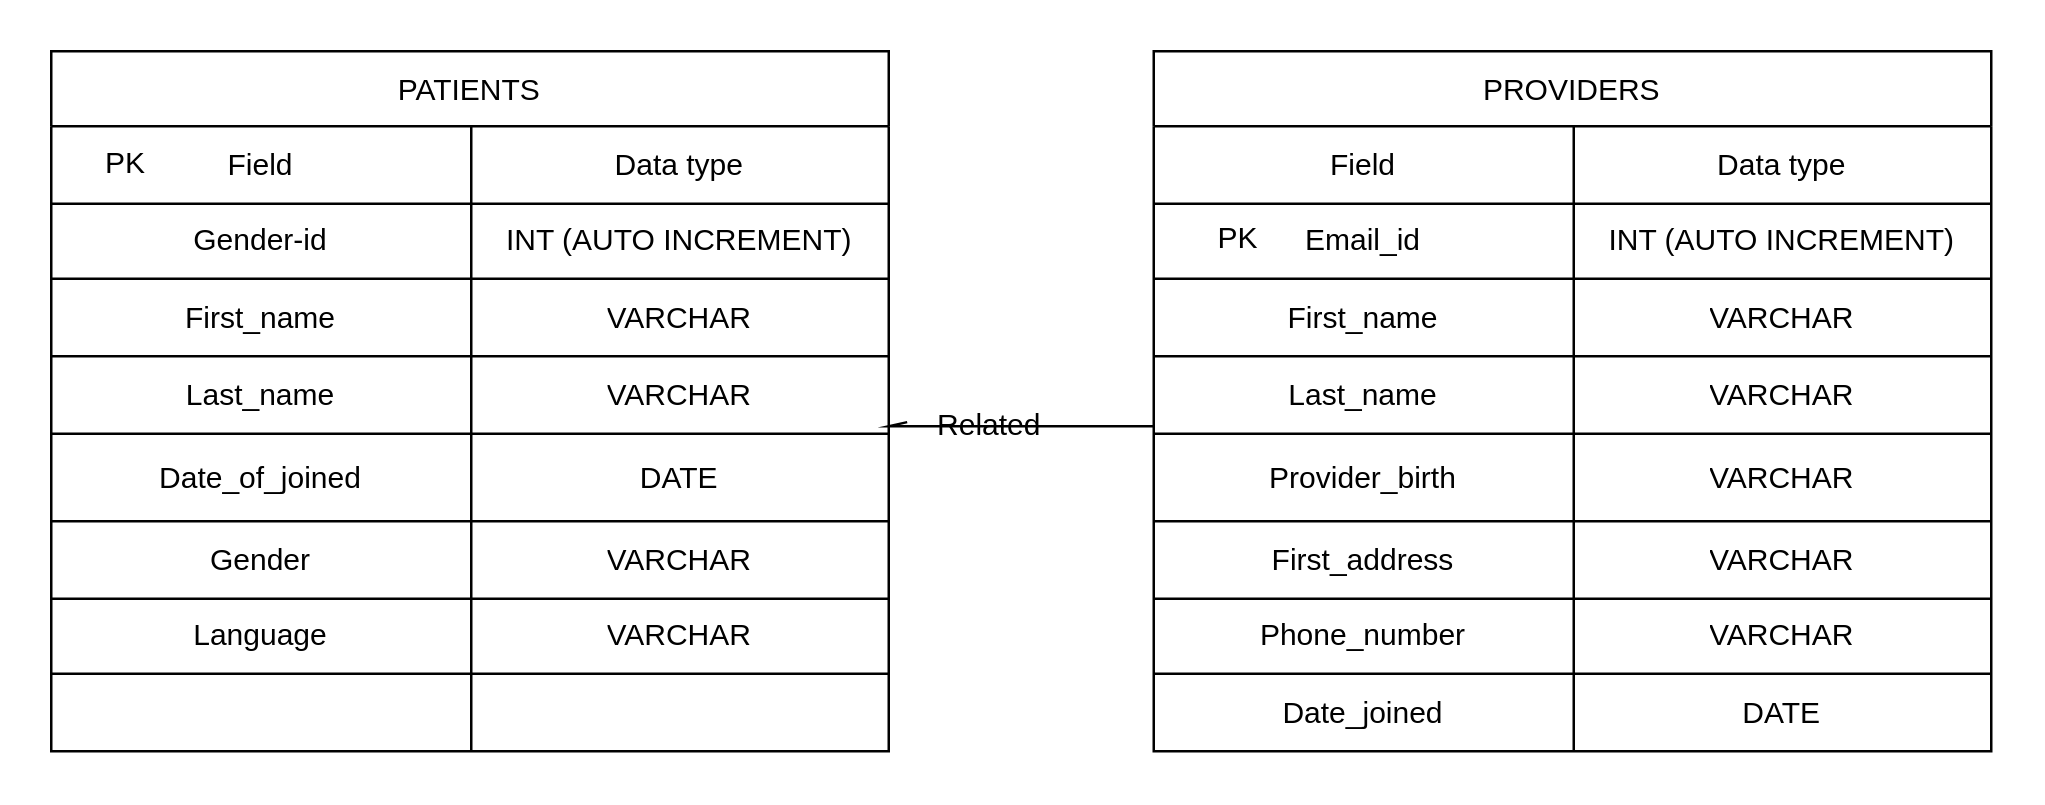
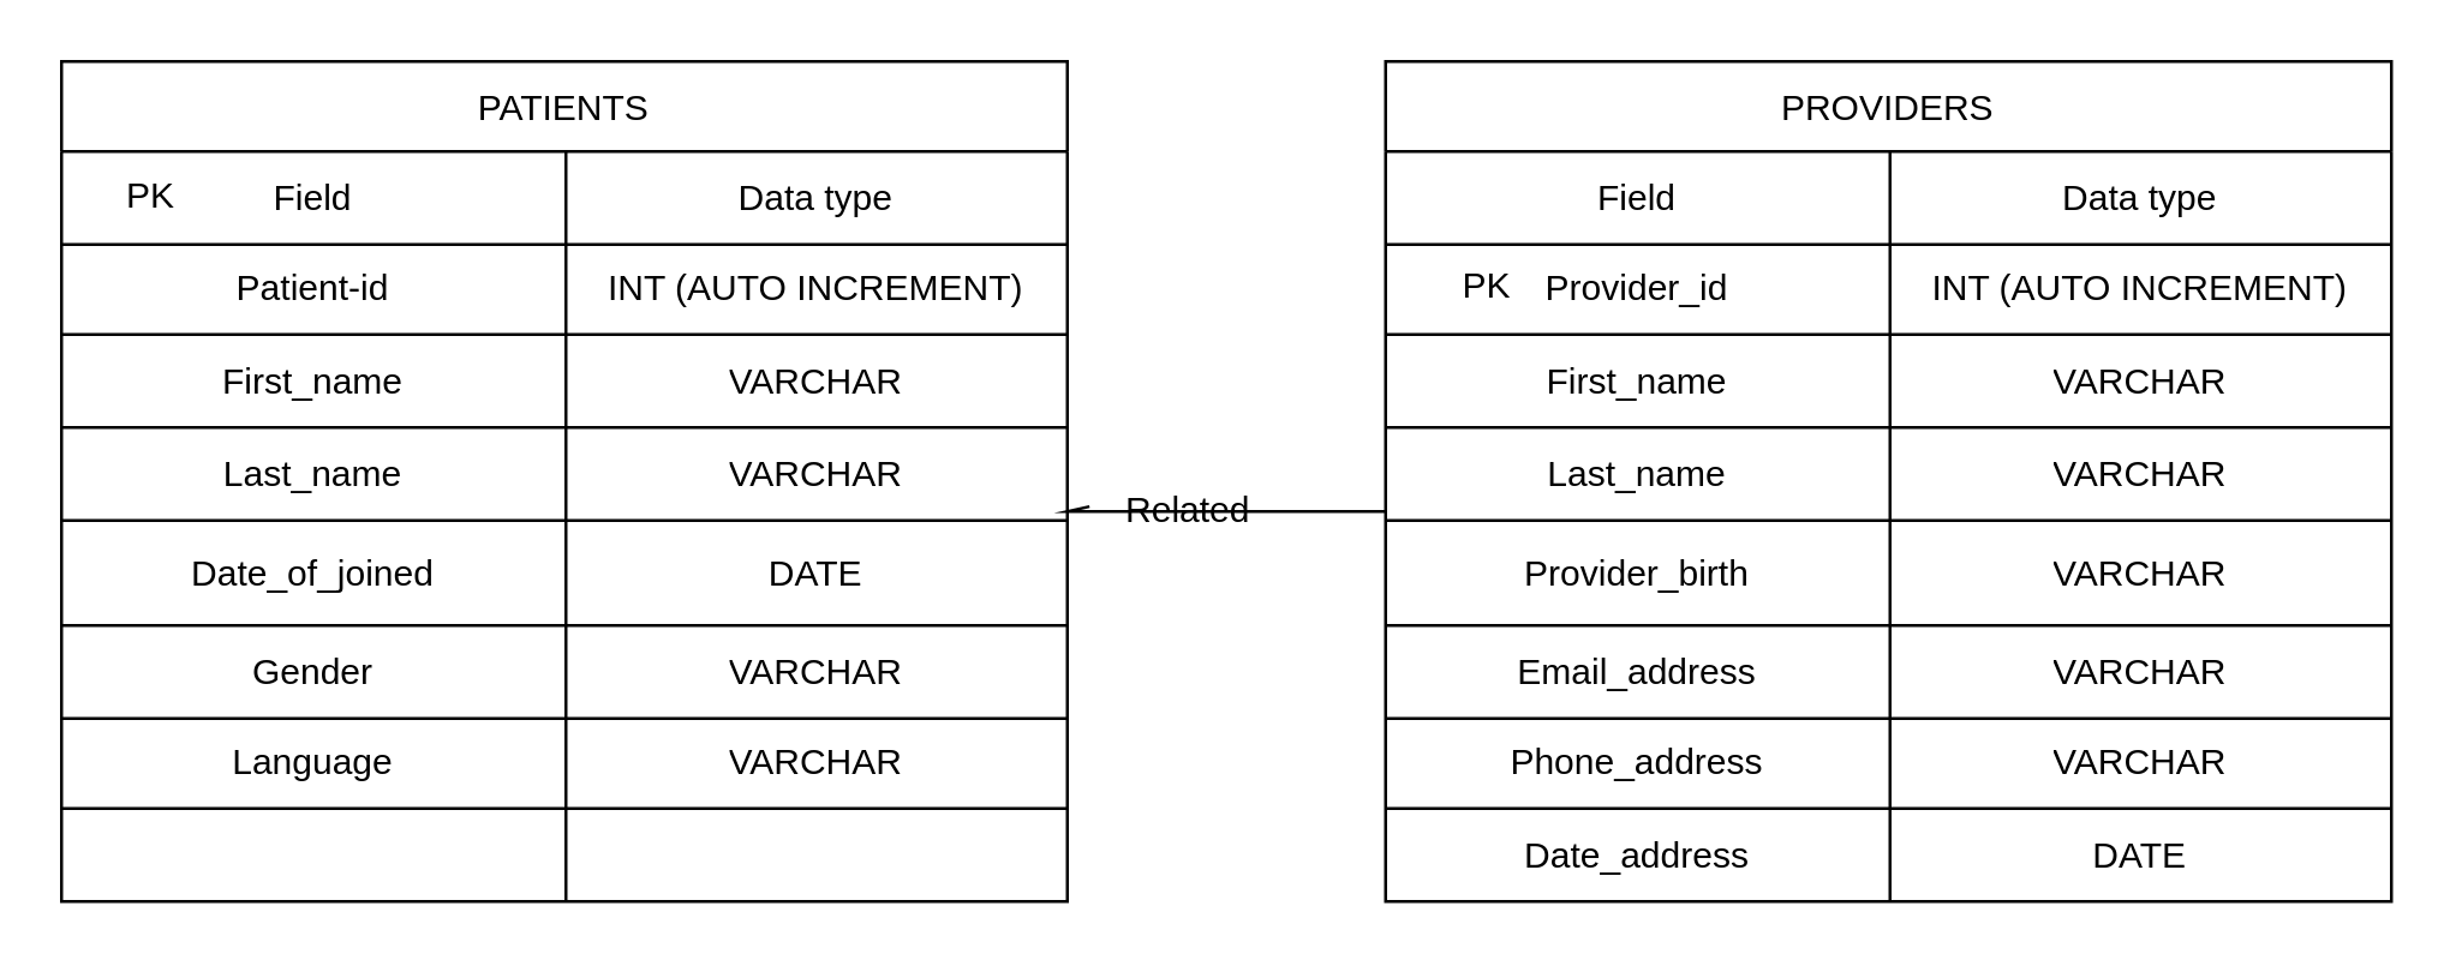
  <mxCell id="0" />
  <mxCell id="1" parent="0" />
  <mxCell id="2" value="PATIENTS" style="shape=table;startSize=30;container=1;collapsible=0;childLayout=tableLayout;shadow=0;" vertex="1" parent="1"><mxGeometry x="20" y="20" width="335" height="280" as="geometry" /></mxCell>
  <mxCell id="3" value="" style="shape=tableRow;horizontal=0;startSize=0;swimlaneHead=0;swimlaneBody=0;strokeColor=inherit;top=0;left=0;bottom=0;right=0;collapsible=0;dropTarget=0;fillColor=none;points=[[0,0.5],[1,0.5]];portConstraint=eastwest;" vertex="1" parent="2"><mxGeometry y="30" width="335" height="31" as="geometry" /></mxCell>
  <mxCell id="4" value="Field" style="shape=partialRectangle;html=1;whiteSpace=wrap;connectable=0;strokeColor=inherit;overflow=hidden;fillColor=none;top=0;left=0;bottom=0;right=0;pointerEvents=1;" vertex="1" parent="3"><mxGeometry width="168" height="31" as="geometry"><mxRectangle width="168" height="31" as="alternateBounds" /></mxGeometry></mxCell>
  <mxCell id="5" value="Data type" style="shape=partialRectangle;html=1;whiteSpace=wrap;connectable=0;strokeColor=inherit;overflow=hidden;fillColor=none;top=0;left=0;bottom=0;right=0;pointerEvents=1;" vertex="1" parent="3"><mxGeometry x="168" width="167" height="31" as="geometry"><mxRectangle width="167" height="31" as="alternateBounds" /></mxGeometry></mxCell>
  <mxCell id="6" value="" style="shape=tableRow;horizontal=0;startSize=0;swimlaneHead=0;swimlaneBody=0;strokeColor=inherit;top=0;left=0;bottom=0;right=0;collapsible=0;dropTarget=0;fillColor=none;points=[[0,0.5],[1,0.5]];portConstraint=eastwest;" vertex="1" parent="2"><mxGeometry y="61" width="335" height="30" as="geometry" /></mxCell>
- <mxCell id="7" value="Gender-id" style="shape=partialRectangle;html=1;whiteSpace=wrap;connectable=0;strokeColor=inherit;overflow=hidden;fillColor=none;top=0;left=0;bottom=0;right=0;pointerEvents=1;" vertex="1" parent="6"><mxGeometry width="168" height="30" as="geometry"><mxRectangle width="168" height="30" as="alternateBounds" /></mxGeometry></mxCell>
+ <mxCell id="7" value="Patient-id" style="shape=partialRectangle;html=1;whiteSpace=wrap;connectable=0;strokeColor=inherit;overflow=hidden;fillColor=none;top=0;left=0;bottom=0;right=0;pointerEvents=1;" vertex="1" parent="6"><mxGeometry width="168" height="30" as="geometry"><mxRectangle width="168" height="30" as="alternateBounds" /></mxGeometry></mxCell>
  <mxCell id="8" value="INT (AUTO INCREMENT)" style="shape=partialRectangle;html=1;whiteSpace=wrap;connectable=0;strokeColor=inherit;overflow=hidden;fillColor=none;top=0;left=0;bottom=0;right=0;pointerEvents=1;" vertex="1" parent="6"><mxGeometry x="168" width="167" height="30" as="geometry"><mxRectangle width="167" height="30" as="alternateBounds" /></mxGeometry></mxCell>
  <mxCell id="9" value="" style="shape=tableRow;horizontal=0;startSize=0;swimlaneHead=0;swimlaneBody=0;strokeColor=inherit;top=0;left=0;bottom=0;right=0;collapsible=0;dropTarget=0;fillColor=none;points=[[0,0.5],[1,0.5]];portConstraint=eastwest;" vertex="1" parent="2"><mxGeometry y="91" width="335" height="31" as="geometry" /></mxCell>
  <mxCell id="10" value="First_name" style="shape=partialRectangle;html=1;whiteSpace=wrap;connectable=0;strokeColor=inherit;overflow=hidden;fillColor=none;top=0;left=0;bottom=0;right=0;pointerEvents=1;" vertex="1" parent="9"><mxGeometry width="168" height="31" as="geometry"><mxRectangle width="168" height="31" as="alternateBounds" /></mxGeometry></mxCell>
  <mxCell id="11" value="VARCHAR" style="shape=partialRectangle;html=1;whiteSpace=wrap;connectable=0;strokeColor=inherit;overflow=hidden;fillColor=none;top=0;left=0;bottom=0;right=0;pointerEvents=1;" vertex="1" parent="9"><mxGeometry x="168" width="167" height="31" as="geometry"><mxRectangle width="167" height="31" as="alternateBounds" /></mxGeometry></mxCell>
  <mxCell id="12" value="" style="shape=tableRow;horizontal=0;startSize=0;swimlaneHead=0;swimlaneBody=0;strokeColor=inherit;top=0;left=0;bottom=0;right=0;collapsible=0;dropTarget=0;fillColor=none;points=[[0,0.5],[1,0.5]];portConstraint=eastwest;" vertex="1" parent="2"><mxGeometry y="122" width="335" height="31" as="geometry" /></mxCell>
  <mxCell id="13" value="Last_name" style="shape=partialRectangle;html=1;whiteSpace=wrap;connectable=0;strokeColor=inherit;overflow=hidden;fillColor=none;top=0;left=0;bottom=0;right=0;pointerEvents=1;" vertex="1" parent="12"><mxGeometry width="168" height="31" as="geometry"><mxRectangle width="168" height="31" as="alternateBounds" /></mxGeometry></mxCell>
  <mxCell id="14" value="VARCHAR" style="shape=partialRectangle;html=1;whiteSpace=wrap;connectable=0;strokeColor=inherit;overflow=hidden;fillColor=none;top=0;left=0;bottom=0;right=0;pointerEvents=1;" vertex="1" parent="12"><mxGeometry x="168" width="167" height="31" as="geometry"><mxRectangle width="167" height="31" as="alternateBounds" /></mxGeometry></mxCell>
  <mxCell id="15" value="" style="shape=tableRow;horizontal=0;startSize=0;swimlaneHead=0;swimlaneBody=0;strokeColor=inherit;top=0;left=0;bottom=0;right=0;collapsible=0;dropTarget=0;fillColor=none;points=[[0,0.5],[1,0.5]];portConstraint=eastwest;" vertex="1" parent="2"><mxGeometry y="153" width="335" height="35" as="geometry" /></mxCell>
  <mxCell id="16" value="Date_of_joined" style="shape=partialRectangle;html=1;whiteSpace=wrap;connectable=0;strokeColor=inherit;overflow=hidden;fillColor=none;top=0;left=0;bottom=0;right=0;pointerEvents=1;" vertex="1" parent="15"><mxGeometry width="168" height="35" as="geometry"><mxRectangle width="168" height="35" as="alternateBounds" /></mxGeometry></mxCell>
  <mxCell id="17" value="DATE" style="shape=partialRectangle;html=1;whiteSpace=wrap;connectable=0;strokeColor=inherit;overflow=hidden;fillColor=none;top=0;left=0;bottom=0;right=0;pointerEvents=1;" vertex="1" parent="15"><mxGeometry x="168" width="167" height="35" as="geometry"><mxRectangle width="167" height="35" as="alternateBounds" /></mxGeometry></mxCell>
  <mxCell id="18" value="" style="shape=tableRow;horizontal=0;startSize=0;swimlaneHead=0;swimlaneBody=0;strokeColor=inherit;top=0;left=0;bottom=0;right=0;collapsible=0;dropTarget=0;fillColor=none;points=[[0,0.5],[1,0.5]];portConstraint=eastwest;" vertex="1" parent="2"><mxGeometry y="188" width="335" height="31" as="geometry" /></mxCell>
  <mxCell id="19" value="Gender" style="shape=partialRectangle;html=1;whiteSpace=wrap;connectable=0;strokeColor=inherit;overflow=hidden;fillColor=none;top=0;left=0;bottom=0;right=0;pointerEvents=1;" vertex="1" parent="18"><mxGeometry width="168" height="31" as="geometry"><mxRectangle width="168" height="31" as="alternateBounds" /></mxGeometry></mxCell>
  <mxCell id="20" value="VARCHAR" style="shape=partialRectangle;html=1;whiteSpace=wrap;connectable=0;strokeColor=inherit;overflow=hidden;fillColor=none;top=0;left=0;bottom=0;right=0;pointerEvents=1;" vertex="1" parent="18"><mxGeometry x="168" width="167" height="31" as="geometry"><mxRectangle width="167" height="31" as="alternateBounds" /></mxGeometry></mxCell>
  <mxCell id="21" value="" style="shape=tableRow;horizontal=0;startSize=0;swimlaneHead=0;swimlaneBody=0;strokeColor=inherit;top=0;left=0;bottom=0;right=0;collapsible=0;dropTarget=0;fillColor=none;points=[[0,0.5],[1,0.5]];portConstraint=eastwest;" vertex="1" parent="2"><mxGeometry y="219" width="335" height="30" as="geometry" /></mxCell>
  <mxCell id="22" value="Language" style="shape=partialRectangle;html=1;whiteSpace=wrap;connectable=0;strokeColor=inherit;overflow=hidden;fillColor=none;top=0;left=0;bottom=0;right=0;pointerEvents=1;" vertex="1" parent="21"><mxGeometry width="168" height="30" as="geometry"><mxRectangle width="168" height="30" as="alternateBounds" /></mxGeometry></mxCell>
  <mxCell id="23" value="VARCHAR" style="shape=partialRectangle;html=1;whiteSpace=wrap;connectable=0;strokeColor=inherit;overflow=hidden;fillColor=none;top=0;left=0;bottom=0;right=0;pointerEvents=1;" vertex="1" parent="21"><mxGeometry x="168" width="167" height="30" as="geometry"><mxRectangle width="167" height="30" as="alternateBounds" /></mxGeometry></mxCell>
  <mxCell id="24" value="" style="shape=tableRow;horizontal=0;startSize=0;swimlaneHead=0;swimlaneBody=0;strokeColor=inherit;top=0;left=0;bottom=0;right=0;collapsible=0;dropTarget=0;fillColor=none;points=[[0,0.5],[1,0.5]];portConstraint=eastwest;" vertex="1" parent="2"><mxGeometry y="249" width="335" height="31" as="geometry" /></mxCell>
  <mxCell id="25" value="" style="shape=partialRectangle;html=1;whiteSpace=wrap;connectable=0;strokeColor=inherit;overflow=hidden;fillColor=none;top=0;left=0;bottom=0;right=0;pointerEvents=1;" vertex="1" parent="24"><mxGeometry width="168" height="31" as="geometry"><mxRectangle width="168" height="31" as="alternateBounds" /></mxGeometry></mxCell>
  <mxCell id="26" value="" style="shape=partialRectangle;html=1;whiteSpace=wrap;connectable=0;strokeColor=inherit;overflow=hidden;fillColor=none;top=0;left=0;bottom=0;right=0;pointerEvents=1;" vertex="1" parent="24"><mxGeometry x="168" width="167" height="31" as="geometry"><mxRectangle width="167" height="31" as="alternateBounds" /></mxGeometry></mxCell>
  <mxCell id="27" value="PK" style="text;html=1;align=center;verticalAlign=middle;whiteSpace=wrap;rounded=0;" vertex="1" parent="1"><mxGeometry x="20" y="50" width="60" height="30" as="geometry" /></mxCell>
  <mxCell id="28" value="PROVIDERS" style="shape=table;startSize=30;container=1;collapsible=0;childLayout=tableLayout;shadow=0;" vertex="1" parent="1"><mxGeometry x="461" y="20" width="335" height="280" as="geometry" /></mxCell>
  <mxCell id="29" value="" style="shape=tableRow;horizontal=0;startSize=0;swimlaneHead=0;swimlaneBody=0;strokeColor=inherit;top=0;left=0;bottom=0;right=0;collapsible=0;dropTarget=0;fillColor=none;points=[[0,0.5],[1,0.5]];portConstraint=eastwest;" vertex="1" parent="28"><mxGeometry y="30" width="335" height="31" as="geometry" /></mxCell>
  <mxCell id="30" value="Field" style="shape=partialRectangle;html=1;whiteSpace=wrap;connectable=0;strokeColor=inherit;overflow=hidden;fillColor=none;top=0;left=0;bottom=0;right=0;pointerEvents=1;" vertex="1" parent="29"><mxGeometry width="168" height="31" as="geometry"><mxRectangle width="168" height="31" as="alternateBounds" /></mxGeometry></mxCell>
  <mxCell id="31" value="Data type" style="shape=partialRectangle;html=1;whiteSpace=wrap;connectable=0;strokeColor=inherit;overflow=hidden;fillColor=none;top=0;left=0;bottom=0;right=0;pointerEvents=1;" vertex="1" parent="29"><mxGeometry x="168" width="167" height="31" as="geometry"><mxRectangle width="167" height="31" as="alternateBounds" /></mxGeometry></mxCell>
  <mxCell id="32" value="" style="shape=tableRow;horizontal=0;startSize=0;swimlaneHead=0;swimlaneBody=0;strokeColor=inherit;top=0;left=0;bottom=0;right=0;collapsible=0;dropTarget=0;fillColor=none;points=[[0,0.5],[1,0.5]];portConstraint=eastwest;" vertex="1" parent="28"><mxGeometry y="61" width="335" height="30" as="geometry" /></mxCell>
- <mxCell id="33" value="Email_id" style="shape=partialRectangle;html=1;whiteSpace=wrap;connectable=0;strokeColor=inherit;overflow=hidden;fillColor=none;top=0;left=0;bottom=0;right=0;pointerEvents=1;" vertex="1" parent="32"><mxGeometry width="168" height="30" as="geometry"><mxRectangle width="168" height="30" as="alternateBounds" /></mxGeometry></mxCell>
+ <mxCell id="33" value="Provider_id" style="shape=partialRectangle;html=1;whiteSpace=wrap;connectable=0;strokeColor=inherit;overflow=hidden;fillColor=none;top=0;left=0;bottom=0;right=0;pointerEvents=1;" vertex="1" parent="32"><mxGeometry width="168" height="30" as="geometry"><mxRectangle width="168" height="30" as="alternateBounds" /></mxGeometry></mxCell>
  <mxCell id="34" value="INT (AUTO INCREMENT)" style="shape=partialRectangle;html=1;whiteSpace=wrap;connectable=0;strokeColor=inherit;overflow=hidden;fillColor=none;top=0;left=0;bottom=0;right=0;pointerEvents=1;" vertex="1" parent="32"><mxGeometry x="168" width="167" height="30" as="geometry"><mxRectangle width="167" height="30" as="alternateBounds" /></mxGeometry></mxCell>
  <mxCell id="35" value="" style="shape=tableRow;horizontal=0;startSize=0;swimlaneHead=0;swimlaneBody=0;strokeColor=inherit;top=0;left=0;bottom=0;right=0;collapsible=0;dropTarget=0;fillColor=none;points=[[0,0.5],[1,0.5]];portConstraint=eastwest;" vertex="1" parent="28"><mxGeometry y="91" width="335" height="31" as="geometry" /></mxCell>
  <mxCell id="36" value="First_name" style="shape=partialRectangle;html=1;whiteSpace=wrap;connectable=0;strokeColor=inherit;overflow=hidden;fillColor=none;top=0;left=0;bottom=0;right=0;pointerEvents=1;" vertex="1" parent="35"><mxGeometry width="168" height="31" as="geometry"><mxRectangle width="168" height="31" as="alternateBounds" /></mxGeometry></mxCell>
  <mxCell id="37" value="VARCHAR" style="shape=partialRectangle;html=1;whiteSpace=wrap;connectable=0;strokeColor=inherit;overflow=hidden;fillColor=none;top=0;left=0;bottom=0;right=0;pointerEvents=1;" vertex="1" parent="35"><mxGeometry x="168" width="167" height="31" as="geometry"><mxRectangle width="167" height="31" as="alternateBounds" /></mxGeometry></mxCell>
  <mxCell id="38" value="" style="shape=tableRow;horizontal=0;startSize=0;swimlaneHead=0;swimlaneBody=0;strokeColor=inherit;top=0;left=0;bottom=0;right=0;collapsible=0;dropTarget=0;fillColor=none;points=[[0,0.5],[1,0.5]];portConstraint=eastwest;" vertex="1" parent="28"><mxGeometry y="122" width="335" height="31" as="geometry" /></mxCell>
  <mxCell id="39" value="Last_name" style="shape=partialRectangle;html=1;whiteSpace=wrap;connectable=0;strokeColor=inherit;overflow=hidden;fillColor=none;top=0;left=0;bottom=0;right=0;pointerEvents=1;" vertex="1" parent="38"><mxGeometry width="168" height="31" as="geometry"><mxRectangle width="168" height="31" as="alternateBounds" /></mxGeometry></mxCell>
  <mxCell id="40" value="VARCHAR" style="shape=partialRectangle;html=1;whiteSpace=wrap;connectable=0;strokeColor=inherit;overflow=hidden;fillColor=none;top=0;left=0;bottom=0;right=0;pointerEvents=1;" vertex="1" parent="38"><mxGeometry x="168" width="167" height="31" as="geometry"><mxRectangle width="167" height="31" as="alternateBounds" /></mxGeometry></mxCell>
  <mxCell id="41" value="" style="shape=tableRow;horizontal=0;startSize=0;swimlaneHead=0;swimlaneBody=0;strokeColor=inherit;top=0;left=0;bottom=0;right=0;collapsible=0;dropTarget=0;fillColor=none;points=[[0,0.5],[1,0.5]];portConstraint=eastwest;" vertex="1" parent="28"><mxGeometry y="153" width="335" height="35" as="geometry" /></mxCell>
  <mxCell id="42" value="Provider_birth" style="shape=partialRectangle;html=1;whiteSpace=wrap;connectable=0;strokeColor=inherit;overflow=hidden;fillColor=none;top=0;left=0;bottom=0;right=0;pointerEvents=1;" vertex="1" parent="41"><mxGeometry width="168" height="35" as="geometry"><mxRectangle width="168" height="35" as="alternateBounds" /></mxGeometry></mxCell>
  <mxCell id="43" value="VARCHAR" style="shape=partialRectangle;html=1;whiteSpace=wrap;connectable=0;strokeColor=inherit;overflow=hidden;fillColor=none;top=0;left=0;bottom=0;right=0;pointerEvents=1;" vertex="1" parent="41"><mxGeometry x="168" width="167" height="35" as="geometry"><mxRectangle width="167" height="35" as="alternateBounds" /></mxGeometry></mxCell>
  <mxCell id="44" value="" style="shape=tableRow;horizontal=0;startSize=0;swimlaneHead=0;swimlaneBody=0;strokeColor=inherit;top=0;left=0;bottom=0;right=0;collapsible=0;dropTarget=0;fillColor=none;points=[[0,0.5],[1,0.5]];portConstraint=eastwest;" vertex="1" parent="28"><mxGeometry y="188" width="335" height="31" as="geometry" /></mxCell>
- <mxCell id="45" value="First_address" style="shape=partialRectangle;html=1;whiteSpace=wrap;connectable=0;strokeColor=inherit;overflow=hidden;fillColor=none;top=0;left=0;bottom=0;right=0;pointerEvents=1;" vertex="1" parent="44"><mxGeometry width="168" height="31" as="geometry"><mxRectangle width="168" height="31" as="alternateBounds" /></mxGeometry></mxCell>
+ <mxCell id="45" value="Email_address" style="shape=partialRectangle;html=1;whiteSpace=wrap;connectable=0;strokeColor=inherit;overflow=hidden;fillColor=none;top=0;left=0;bottom=0;right=0;pointerEvents=1;" vertex="1" parent="44"><mxGeometry width="168" height="31" as="geometry"><mxRectangle width="168" height="31" as="alternateBounds" /></mxGeometry></mxCell>
  <mxCell id="46" value="VARCHAR" style="shape=partialRectangle;html=1;whiteSpace=wrap;connectable=0;strokeColor=inherit;overflow=hidden;fillColor=none;top=0;left=0;bottom=0;right=0;pointerEvents=1;" vertex="1" parent="44"><mxGeometry x="168" width="167" height="31" as="geometry"><mxRectangle width="167" height="31" as="alternateBounds" /></mxGeometry></mxCell>
  <mxCell id="47" value="" style="shape=tableRow;horizontal=0;startSize=0;swimlaneHead=0;swimlaneBody=0;strokeColor=inherit;top=0;left=0;bottom=0;right=0;collapsible=0;dropTarget=0;fillColor=none;points=[[0,0.5],[1,0.5]];portConstraint=eastwest;" vertex="1" parent="28"><mxGeometry y="219" width="335" height="30" as="geometry" /></mxCell>
- <mxCell id="48" value="Phone_number" style="shape=partialRectangle;html=1;whiteSpace=wrap;connectable=0;strokeColor=inherit;overflow=hidden;fillColor=none;top=0;left=0;bottom=0;right=0;pointerEvents=1;" vertex="1" parent="47"><mxGeometry width="168" height="30" as="geometry"><mxRectangle width="168" height="30" as="alternateBounds" /></mxGeometry></mxCell>
+ <mxCell id="48" value="Phone_address" style="shape=partialRectangle;html=1;whiteSpace=wrap;connectable=0;strokeColor=inherit;overflow=hidden;fillColor=none;top=0;left=0;bottom=0;right=0;pointerEvents=1;" vertex="1" parent="47"><mxGeometry width="168" height="30" as="geometry"><mxRectangle width="168" height="30" as="alternateBounds" /></mxGeometry></mxCell>
  <mxCell id="49" value="VARCHAR" style="shape=partialRectangle;html=1;whiteSpace=wrap;connectable=0;strokeColor=inherit;overflow=hidden;fillColor=none;top=0;left=0;bottom=0;right=0;pointerEvents=1;" vertex="1" parent="47"><mxGeometry x="168" width="167" height="30" as="geometry"><mxRectangle width="167" height="30" as="alternateBounds" /></mxGeometry></mxCell>
  <mxCell id="50" value="" style="shape=tableRow;horizontal=0;startSize=0;swimlaneHead=0;swimlaneBody=0;strokeColor=inherit;top=0;left=0;bottom=0;right=0;collapsible=0;dropTarget=0;fillColor=none;points=[[0,0.5],[1,0.5]];portConstraint=eastwest;" vertex="1" parent="28"><mxGeometry y="249" width="335" height="31" as="geometry" /></mxCell>
- <mxCell id="51" value="Date_joined" style="shape=partialRectangle;html=1;whiteSpace=wrap;connectable=0;strokeColor=inherit;overflow=hidden;fillColor=none;top=0;left=0;bottom=0;right=0;pointerEvents=1;" vertex="1" parent="50"><mxGeometry width="168" height="31" as="geometry"><mxRectangle width="168" height="31" as="alternateBounds" /></mxGeometry></mxCell>
+ <mxCell id="51" value="Date_address" style="shape=partialRectangle;html=1;whiteSpace=wrap;connectable=0;strokeColor=inherit;overflow=hidden;fillColor=none;top=0;left=0;bottom=0;right=0;pointerEvents=1;" vertex="1" parent="50"><mxGeometry width="168" height="31" as="geometry"><mxRectangle width="168" height="31" as="alternateBounds" /></mxGeometry></mxCell>
  <mxCell id="52" value="DATE" style="shape=partialRectangle;html=1;whiteSpace=wrap;connectable=0;strokeColor=inherit;overflow=hidden;fillColor=none;top=0;left=0;bottom=0;right=0;pointerEvents=1;" vertex="1" parent="50"><mxGeometry x="168" width="167" height="31" as="geometry"><mxRectangle width="167" height="31" as="alternateBounds" /></mxGeometry></mxCell>
  <mxCell id="53" value="PK" style="text;html=1;align=center;verticalAlign=middle;whiteSpace=wrap;rounded=0;" vertex="1" parent="1"><mxGeometry x="465" y="80" width="60" height="30" as="geometry" /></mxCell>
  <mxCell id="54" value="" style="endArrow=none;html=1;rounded=0;exitX=1.022;exitY=-0.133;exitDx=0;exitDy=0;exitPerimeter=0;" edge="1" parent="1" source="15"><mxGeometry width="50" height="50" relative="1" as="geometry"><mxPoint x="411" y="220" as="sourcePoint" /><mxPoint x="461" y="170" as="targetPoint" /><Array as="points"><mxPoint x="355" y="170" /></Array></mxGeometry></mxCell>
  <mxCell id="55" value="Related" style="text;html=1;align=center;verticalAlign=middle;resizable=0;points=[];autosize=1;strokeColor=none;fillColor=none;" vertex="1" parent="1"><mxGeometry x="365" y="155" width="60" height="30" as="geometry" /></mxCell>
